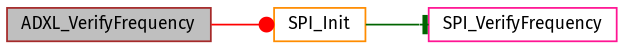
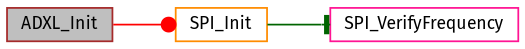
  digraph {
    fontname="Fira Sans"
    rankdir=LR
    node [fillcolor=white fontname="Fira Sans" fontsize=10 shape=record style=filled]
    edge [fontname="Fira Sans" fontsize=10 labelfontname=Helvetica labelfontsize=10 style=solid]
-   n1 [color=brown fillcolor=grey75 fontcolor=black height=0.2 label=ADXL_VerifyFrequency width=0.4]
+   n1 [color=brown fillcolor=grey75 fontcolor=black height=0.2 label=ADXL_Init width=0.4]
    n2 [color=darkorange height=0.2 label=SPI_Init width=0.4]
    n3 [color=deeppink height=0.2 label=SPI_VerifyFrequency width=0.4]
    n1 -> n2 [arrowhead=dot color=red]
    n2 -> n3 [arrowhead=tee color=darkgreen]
  }
